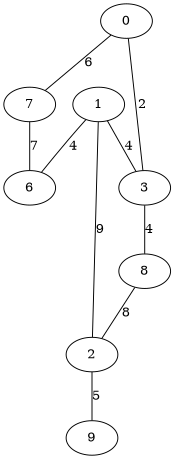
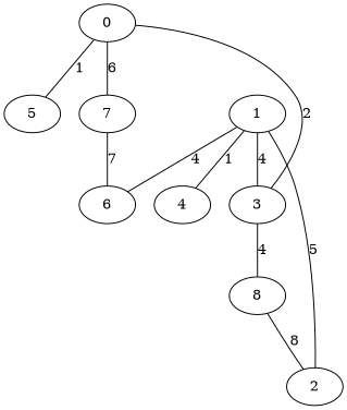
  graph {
    node [habit=5 x=6 y=6]
    edge [weight=1]
    0 [habit=9 x=3]
+   5 [habit=12 x=1 y=5]
    7 [base=2 habit=10 x=2 y=9]
    3 [habit=6 y=10]
    1 [x=5 y=5]
    2 [base=1 habit=1 x=8]
+   4 [habit=8 x=4 y=2]
    6 [habit=3 y=1]
-   9 [x=10 y=4]
    8 [habit=2 x=8 y=10]
+   0 -- 5 [label=1]
    0 -- 7 [label=6 weight=2]
    0 -- 3 [label=2 weight=2]
    7 -- 6 [label=7 weight=7]
    3 -- 8 [label=4 weight=4]
    1 -- 3 [label=4 weight=7]
-   1 -- 2 [label=9 weight=5]
+   1 -- 2 [label=5 weight=5]
+   1 -- 4 [label=1]
    1 -- 6 [label=4 weight=4]
-   2 -- 9 [label=5 weight=5]
    8 -- 2 [label=8 weight=3]
  }
